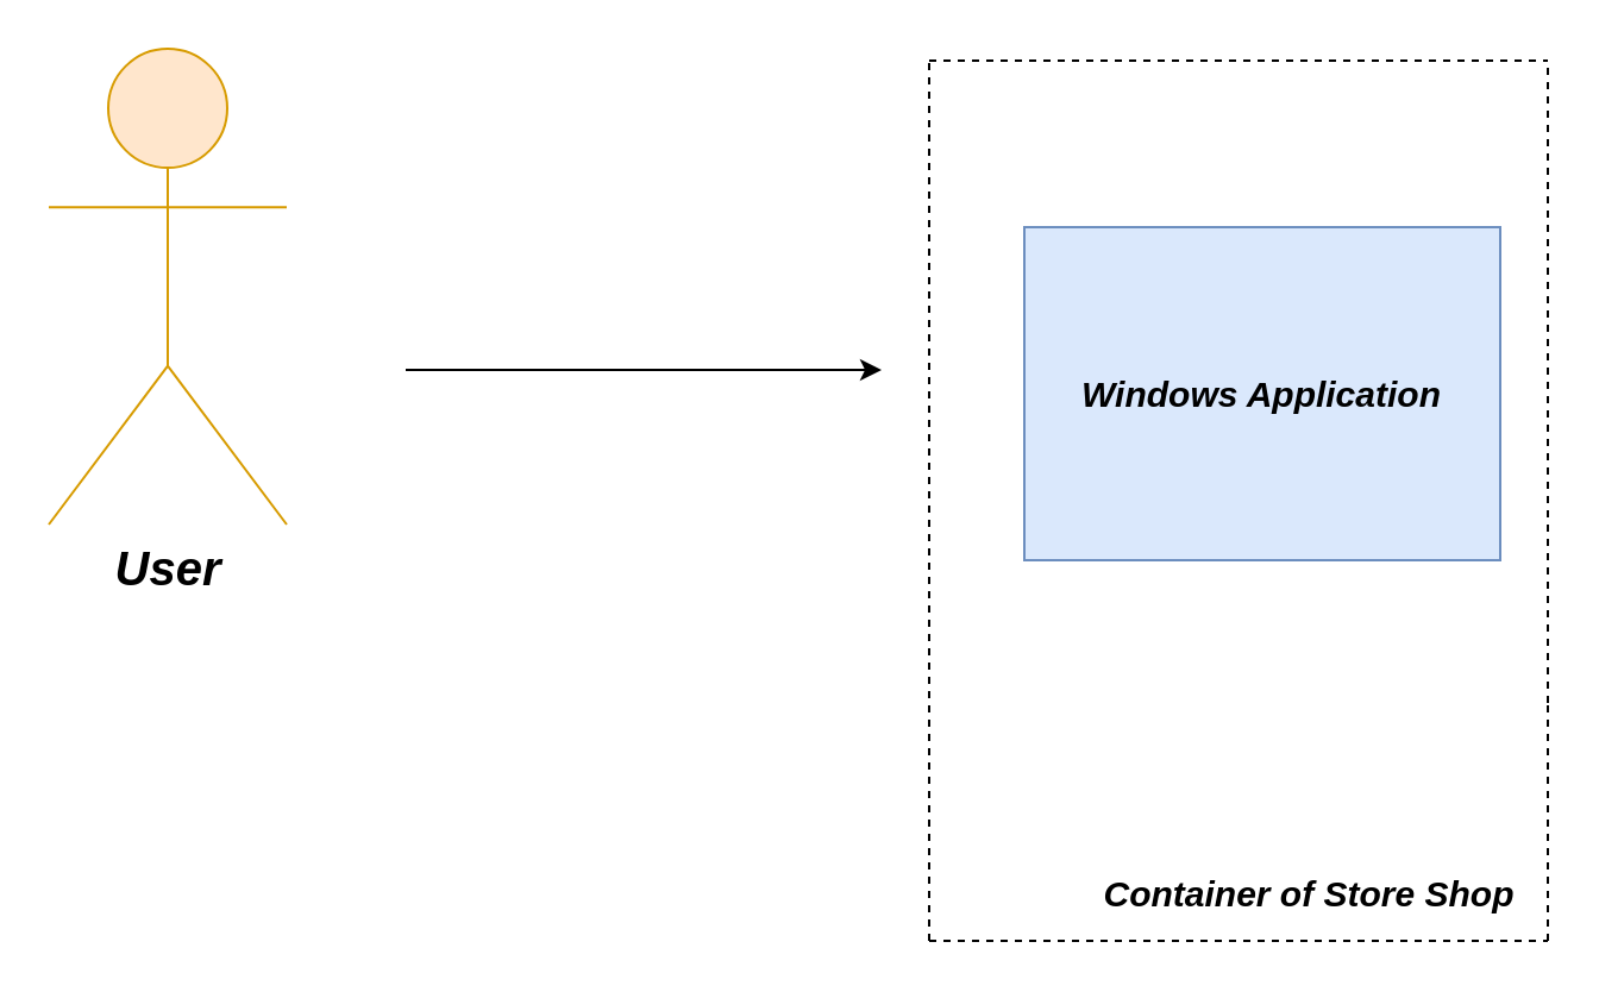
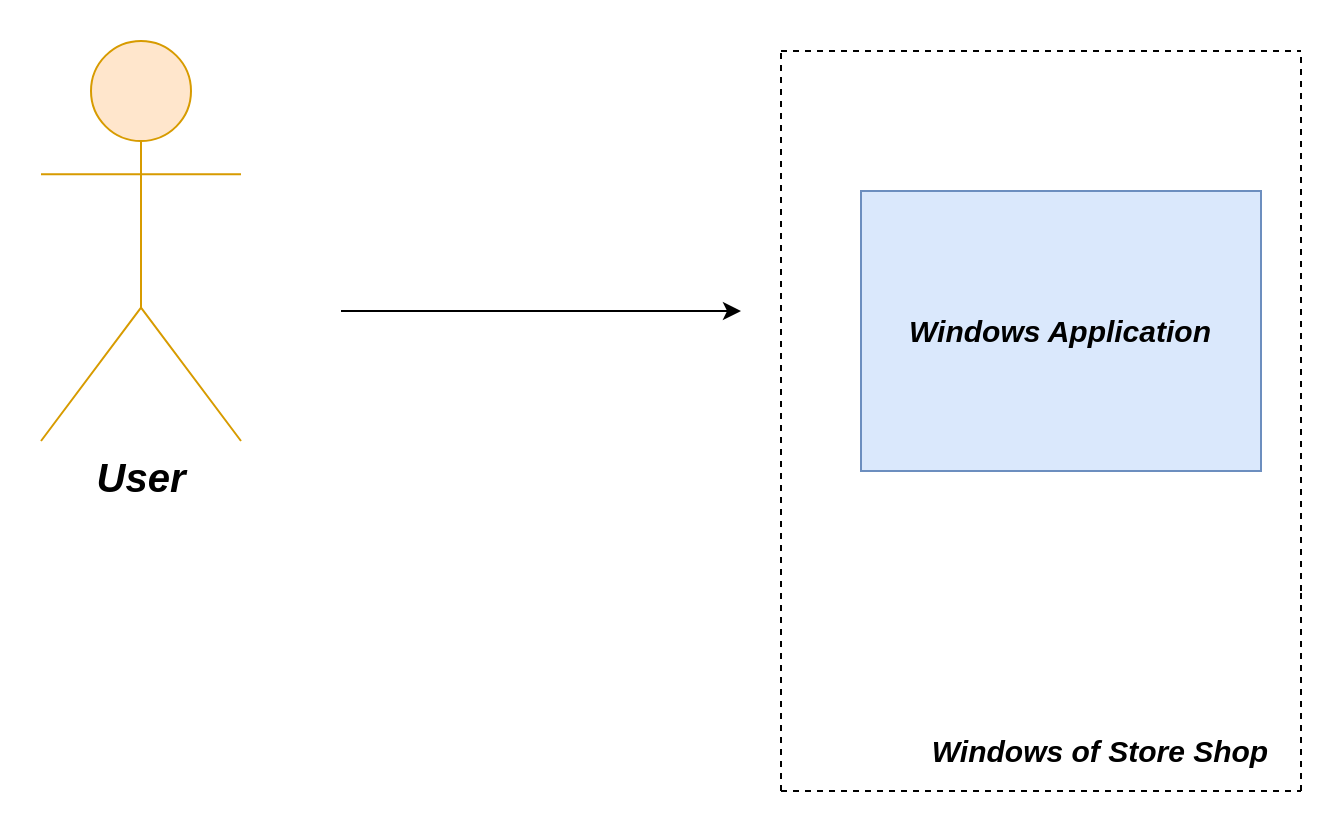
  <mxCell id="0" />
  <mxCell id="1" parent="0" />
  <mxCell id="2" value="&lt;font style=&quot;font-size: 20px&quot;&gt;&lt;b&gt;&lt;i&gt;User&lt;/i&gt;&lt;/b&gt;&lt;/font&gt;" style="shape=umlActor;verticalLabelPosition=bottom;labelBackgroundColor=#ffffff;verticalAlign=top;html=1;outlineConnect=0;fillColor=#ffe6cc;strokeColor=#d79b00;" vertex="1" parent="1"><mxGeometry x="20" y="20" width="100" height="200" as="geometry" /></mxCell>
  <mxCell id="3" value="" style="endArrow=classic;html=1;" edge="1" parent="1"><mxGeometry width="50" height="50" relative="1" as="geometry"><mxPoint x="170" y="155" as="sourcePoint" /><mxPoint x="370" y="155" as="targetPoint" /></mxGeometry></mxCell>
  <mxCell id="4" value="&lt;b&gt;&lt;font size=&quot;1&quot;&gt;&lt;i style=&quot;font-size: 15px&quot;&gt;Windows Application&lt;/i&gt;&lt;/font&gt;&lt;/b&gt;" style="rounded=0;whiteSpace=wrap;html=1;fillColor=#dae8fc;strokeColor=#6c8ebf;" vertex="1" parent="1"><mxGeometry x="430" y="95" width="200" height="140" as="geometry" /></mxCell>
  <mxCell id="5" value="" style="endArrow=none;dashed=1;html=1;" edge="1" parent="1"><mxGeometry width="50" height="50" relative="1" as="geometry"><mxPoint x="390" y="25" as="sourcePoint" /><mxPoint x="650" y="25" as="targetPoint" /></mxGeometry></mxCell>
  <mxCell id="6" value="" style="endArrow=none;dashed=1;html=1;" edge="1" parent="1"><mxGeometry width="50" height="50" relative="1" as="geometry"><mxPoint x="390" y="395" as="sourcePoint" /><mxPoint x="390" y="25" as="targetPoint" /></mxGeometry></mxCell>
  <mxCell id="7" value="" style="endArrow=none;dashed=1;html=1;" edge="1" parent="1"><mxGeometry width="50" height="50" relative="1" as="geometry"><mxPoint x="650" y="295" as="sourcePoint" /><mxPoint x="650" y="25" as="targetPoint" /></mxGeometry></mxCell>
  <mxCell id="8" value="" style="endArrow=none;dashed=1;html=1;" edge="1" parent="1"><mxGeometry width="50" height="50" relative="1" as="geometry"><mxPoint x="650" y="395" as="sourcePoint" /><mxPoint x="650" y="295" as="targetPoint" /></mxGeometry></mxCell>
  <mxCell id="9" value="" style="endArrow=none;dashed=1;html=1;" edge="1" parent="1"><mxGeometry width="50" height="50" relative="1" as="geometry"><mxPoint x="390" y="395" as="sourcePoint" /><mxPoint x="650" y="395" as="targetPoint" /></mxGeometry></mxCell>
- <mxCell id="10" value="Container of Store Shop" style="text;html=1;strokeColor=none;fillColor=none;align=center;verticalAlign=middle;whiteSpace=wrap;rounded=0;fontStyle=3;fontSize=15;" vertex="1" parent="1"><mxGeometry x="450" y="355" width="200" height="40" as="geometry" /></mxCell>
+ <mxCell id="10" value="Windows of Store Shop" style="text;html=1;strokeColor=none;fillColor=none;align=center;verticalAlign=middle;whiteSpace=wrap;rounded=0;fontStyle=3;fontSize=15;" vertex="1" parent="1"><mxGeometry x="450" y="355" width="200" height="40" as="geometry" /></mxCell>
